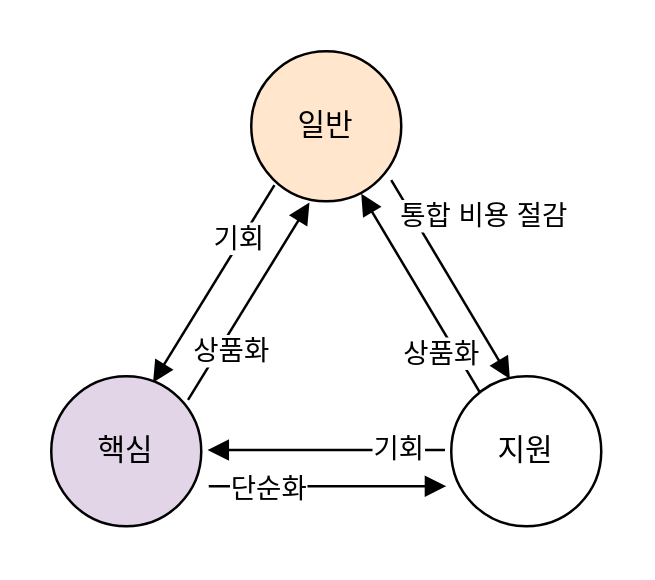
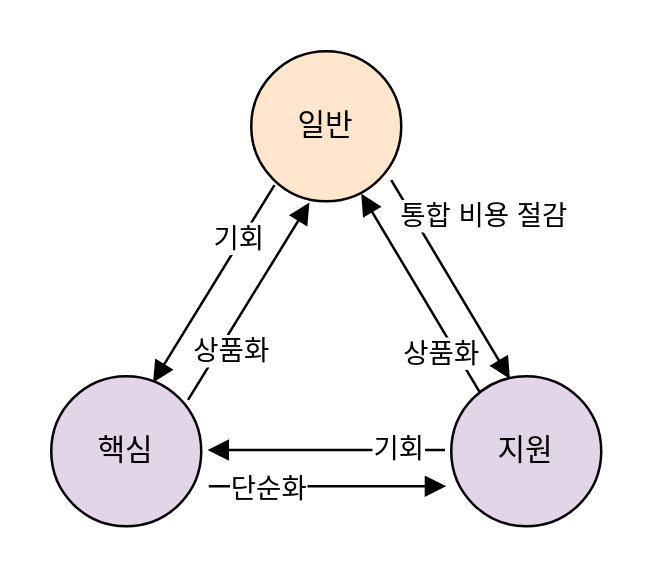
  <mxCell id="0" />
  <mxCell id="1" parent="0" />
  <mxCell id="2" style="rounded=0;orthogonalLoop=1;jettySize=auto;html=1;endArrow=block;endFill=1;" edge="1" parent="1"><mxGeometry relative="1" as="geometry"><mxPoint x="109.277" y="73.55" as="sourcePoint" /><mxPoint x="60.723" y="152.45" as="targetPoint" /></mxGeometry></mxCell>
  <mxCell id="3" value="기회" style="edgeLabel;html=1;align=center;verticalAlign=middle;resizable=0;points=[];" vertex="1" connectable="0" parent="2"><mxGeometry x="0.014" y="3" relative="1" as="geometry"><mxPoint x="7" y="-21" as="offset" /></mxGeometry></mxCell>
  <mxCell id="4" value="일반" style="ellipse;whiteSpace=wrap;html=1;aspect=fixed;fillColor=#ffe6cc;" vertex="1" parent="1"><mxGeometry x="100" y="20" width="60" height="60" as="geometry" /></mxCell>
- <mxCell id="5" value="지원" style="ellipse;whiteSpace=wrap;html=1;aspect=fixed;" vertex="1" parent="1"><mxGeometry x="180" y="150" width="60" height="60" as="geometry" /></mxCell>
+ <mxCell id="5" value="지원" style="ellipse;whiteSpace=wrap;html=1;aspect=fixed;fillColor=#e1d5e7;" vertex="1" parent="1"><mxGeometry x="180" y="150" width="60" height="60" as="geometry" /></mxCell>
  <mxCell id="6" value="핵심" style="ellipse;whiteSpace=wrap;html=1;aspect=fixed;fillColor=#e1d5e7;" vertex="1" parent="1"><mxGeometry x="20" y="150" width="60" height="60" as="geometry" /></mxCell>
  <mxCell id="7" style="rounded=0;orthogonalLoop=1;jettySize=auto;html=1;endArrow=none;endFill=1;startArrow=block;startFill=1;" edge="1" parent="1"><mxGeometry relative="1" as="geometry"><mxPoint x="123.277" y="80.55" as="sourcePoint" /><mxPoint x="74.723" y="159.45" as="targetPoint" /></mxGeometry></mxCell>
  <mxCell id="8" value="상품화" style="edgeLabel;html=1;align=center;verticalAlign=middle;resizable=0;points=[];" vertex="1" connectable="0" parent="7"><mxGeometry x="0.492" y="1" relative="1" as="geometry"><mxPoint x="4" as="offset" /></mxGeometry></mxCell>
  <mxCell id="9" style="rounded=0;orthogonalLoop=1;jettySize=auto;html=1;endArrow=block;endFill=1;" edge="1" parent="1"><mxGeometry relative="1" as="geometry"><mxPoint x="155.997" y="71.55" as="sourcePoint" /><mxPoint x="203.44" y="151" as="targetPoint" /></mxGeometry></mxCell>
  <mxCell id="10" value="통합 비용 절감" style="edgeLabel;html=1;align=center;verticalAlign=middle;resizable=0;points=[];" vertex="1" connectable="0" parent="9"><mxGeometry x="-0.669" y="1" relative="1" as="geometry"><mxPoint x="28" y="2" as="offset" /></mxGeometry></mxCell>
  <mxCell id="11" style="rounded=0;orthogonalLoop=1;jettySize=auto;html=1;endArrow=none;endFill=1;startArrow=block;startFill=1;" edge="1" parent="1"><mxGeometry relative="1" as="geometry"><mxPoint x="143.997" y="77" as="sourcePoint" /><mxPoint x="191.44" y="156.45" as="targetPoint" /></mxGeometry></mxCell>
  <mxCell id="12" value="상품화" style="edgeLabel;html=1;align=center;verticalAlign=middle;resizable=0;points=[];" vertex="1" connectable="0" parent="11"><mxGeometry x="0.486" y="2" relative="1" as="geometry"><mxPoint x="-6" y="5" as="offset" /></mxGeometry></mxCell>
  <mxCell id="13" style="rounded=0;orthogonalLoop=1;jettySize=auto;html=1;endArrow=block;endFill=1;startArrow=none;startFill=0;" edge="1" parent="1"><mxGeometry relative="1" as="geometry"><mxPoint x="177.5" y="179.5" as="sourcePoint" /><mxPoint x="82.503" y="179.5" as="targetPoint" /></mxGeometry></mxCell>
  <mxCell id="14" value="기회" style="edgeLabel;html=1;align=center;verticalAlign=middle;resizable=0;points=[];" vertex="1" connectable="0" parent="13"><mxGeometry x="-0.147" y="-3" relative="1" as="geometry"><mxPoint x="22" y="2" as="offset" /></mxGeometry></mxCell>
  <mxCell id="15" style="rounded=0;orthogonalLoop=1;jettySize=auto;html=1;endArrow=none;endFill=1;startArrow=block;startFill=1;" edge="1" parent="1"><mxGeometry relative="1" as="geometry"><mxPoint x="178" y="194" as="sourcePoint" /><mxPoint x="83.003" y="194" as="targetPoint" /></mxGeometry></mxCell>
  <mxCell id="16" value="단순화" style="edgeLabel;html=1;align=center;verticalAlign=middle;resizable=0;points=[];" vertex="1" connectable="0" parent="15"><mxGeometry x="0.684" y="-2" relative="1" as="geometry"><mxPoint x="8" y="2" as="offset" /></mxGeometry></mxCell>
